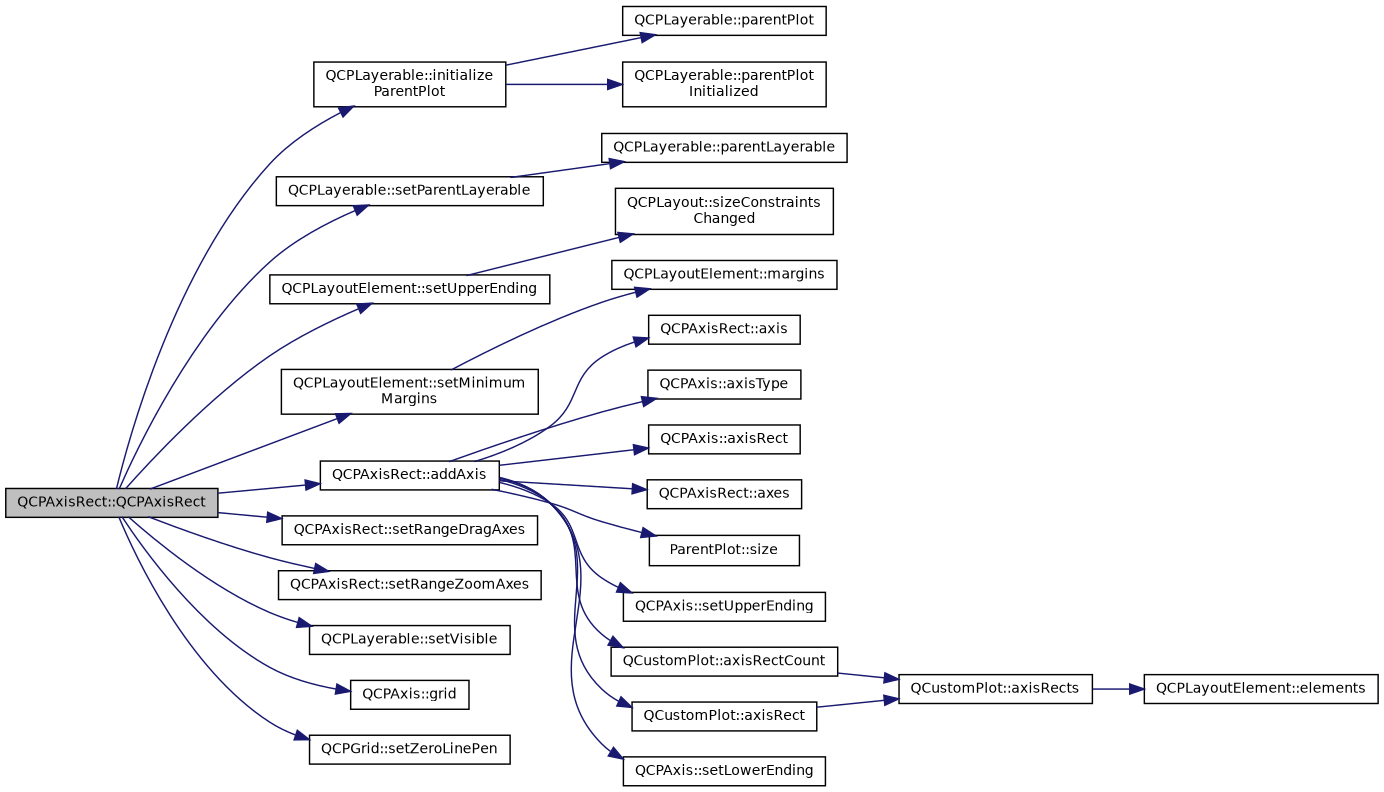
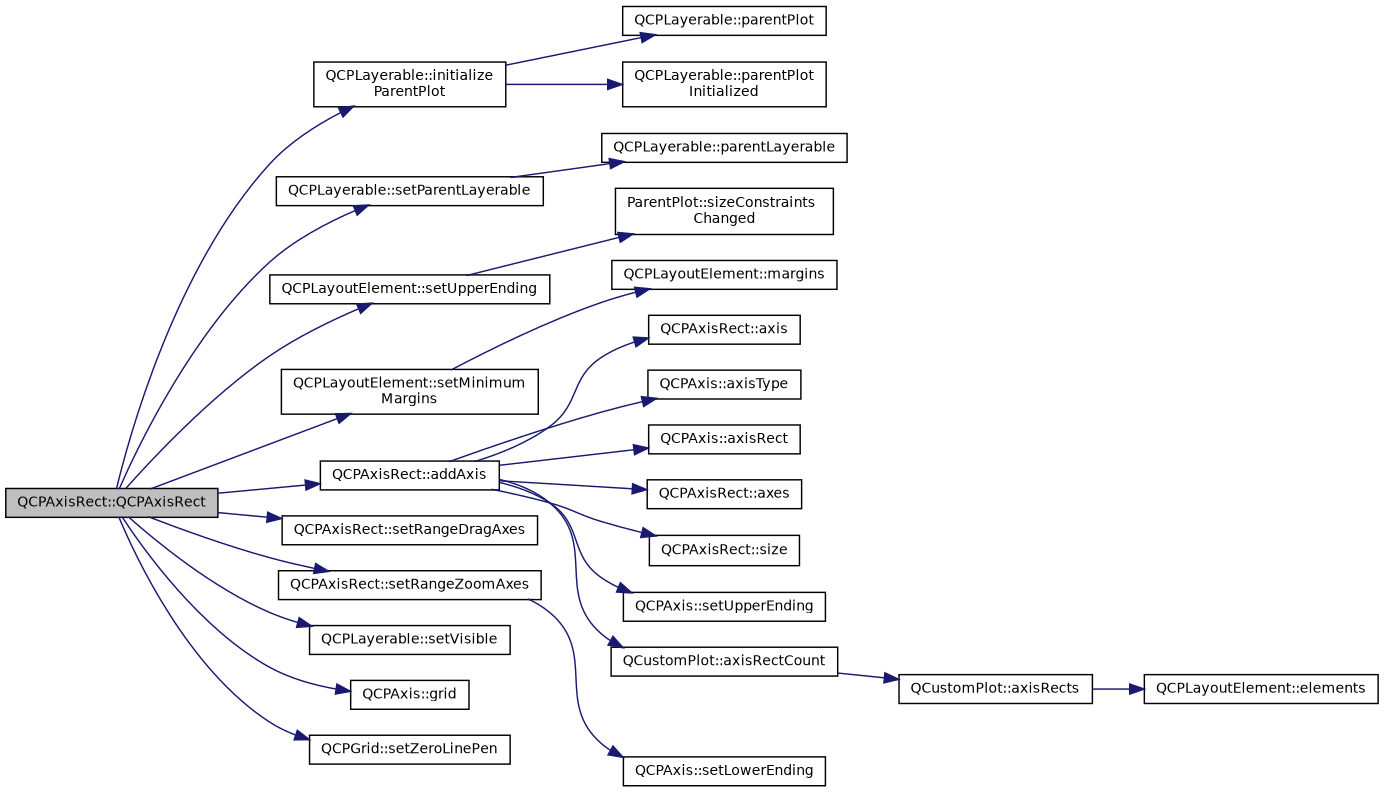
  digraph {
    rankdir=LR
    node [color=black fillcolor=white fontname=Helvetica fontsize=10 shape=record style=filled]
    edge [color=midnightblue fontname=Helvetica fontsize=10 labelfontname=Helvetica labelfontsize=10 style=solid]
    n1 [fillcolor=grey75 fontcolor=black height=0.2 label="QCPAxisRect::QCPAxisRect" width=0.4]
    n2 [height=0.2 label="QCPLayerable::initialize\lParentPlot" width=0.4]
    n3 [height=0.2 label="QCPLayerable::setParentLayerable" width=0.4]
    n4 [height=0.2 label="QCPLayoutElement::setUpperEnding" width=0.4]
    n5 [height=0.2 label="QCPLayoutElement::setMinimum\lMargins" width=0.4]
    n6 [height=0.2 label="QCPAxisRect::addAxis" width=0.4]
    n7 [height=0.2 label="QCPAxisRect::setRangeDragAxes" width=0.4]
    n8 [height=0.2 label="QCPAxisRect::setRangeZoomAxes" width=0.4]
    n9 [height=0.2 label="QCPLayerable::setVisible" width=0.4]
    n10 [height=0.2 label="QCPAxis::grid" width=0.4]
    n11 [height=0.2 label="QCPGrid::setZeroLinePen" width=0.4]
    n12 [height=0.2 label="QCPLayerable::parentPlot" width=0.4]
    n13 [height=0.2 label="QCPLayerable::parentPlot\lInitialized" width=0.4]
    n14 [height=0.2 label="QCPLayerable::parentLayerable" width=0.4]
-   n15 [height=0.2 label="QCPLayout::sizeConstraints\lChanged" width=0.4]
+   n15 [height=0.2 label="ParentPlot::sizeConstraints\lChanged" width=0.4]
    n16 [height=0.2 label="QCPLayoutElement::margins" width=0.4]
    n17 [height=0.2 label="QCPAxisRect::axis" width=0.4]
    n18 [height=0.2 label="QCPAxis::axisType" width=0.4]
    n19 [height=0.2 label="QCPAxis::axisRect" width=0.4]
    n20 [height=0.2 label="QCPAxisRect::axes" width=0.4]
-   n21 [height=0.2 label="ParentPlot::size" width=0.4]
+   n21 [height=0.2 label="QCPAxisRect::size" width=0.4]
    n22 [height=0.2 label="QCPAxis::setLowerEnding" width=0.4]
    n23 [height=0.2 label="QCPAxis::setUpperEnding" width=0.4]
    n24 [height=0.2 label="QCustomPlot::axisRectCount" width=0.4]
-   n25 [height=0.2 label="QCustomPlot::axisRect" width=0.4]
    n26 [height=0.2 label="QCustomPlot::axisRects" width=0.4]
    n27 [height=0.2 label="QCPLayoutElement::elements" width=0.4]
    n1 -> n2
    n1 -> n3
    n1 -> n4
    n1 -> n5
    n1 -> n6
    n1 -> n7
    n1 -> n8
    n1 -> n9
    n1 -> n10
    n1 -> n11
    n2 -> n12
    n2 -> n13
    n3 -> n14
    n4 -> n15
    n5 -> n16
    n6 -> n17
    n6 -> n18
    n6 -> n19
    n6 -> n20
    n6 -> n21
-   n6 -> n22
+   n8 -> n22
    n6 -> n23
    n6 -> n24
-   n6 -> n25
    n24 -> n26
-   n25 -> n26
    n26 -> n27
  }
